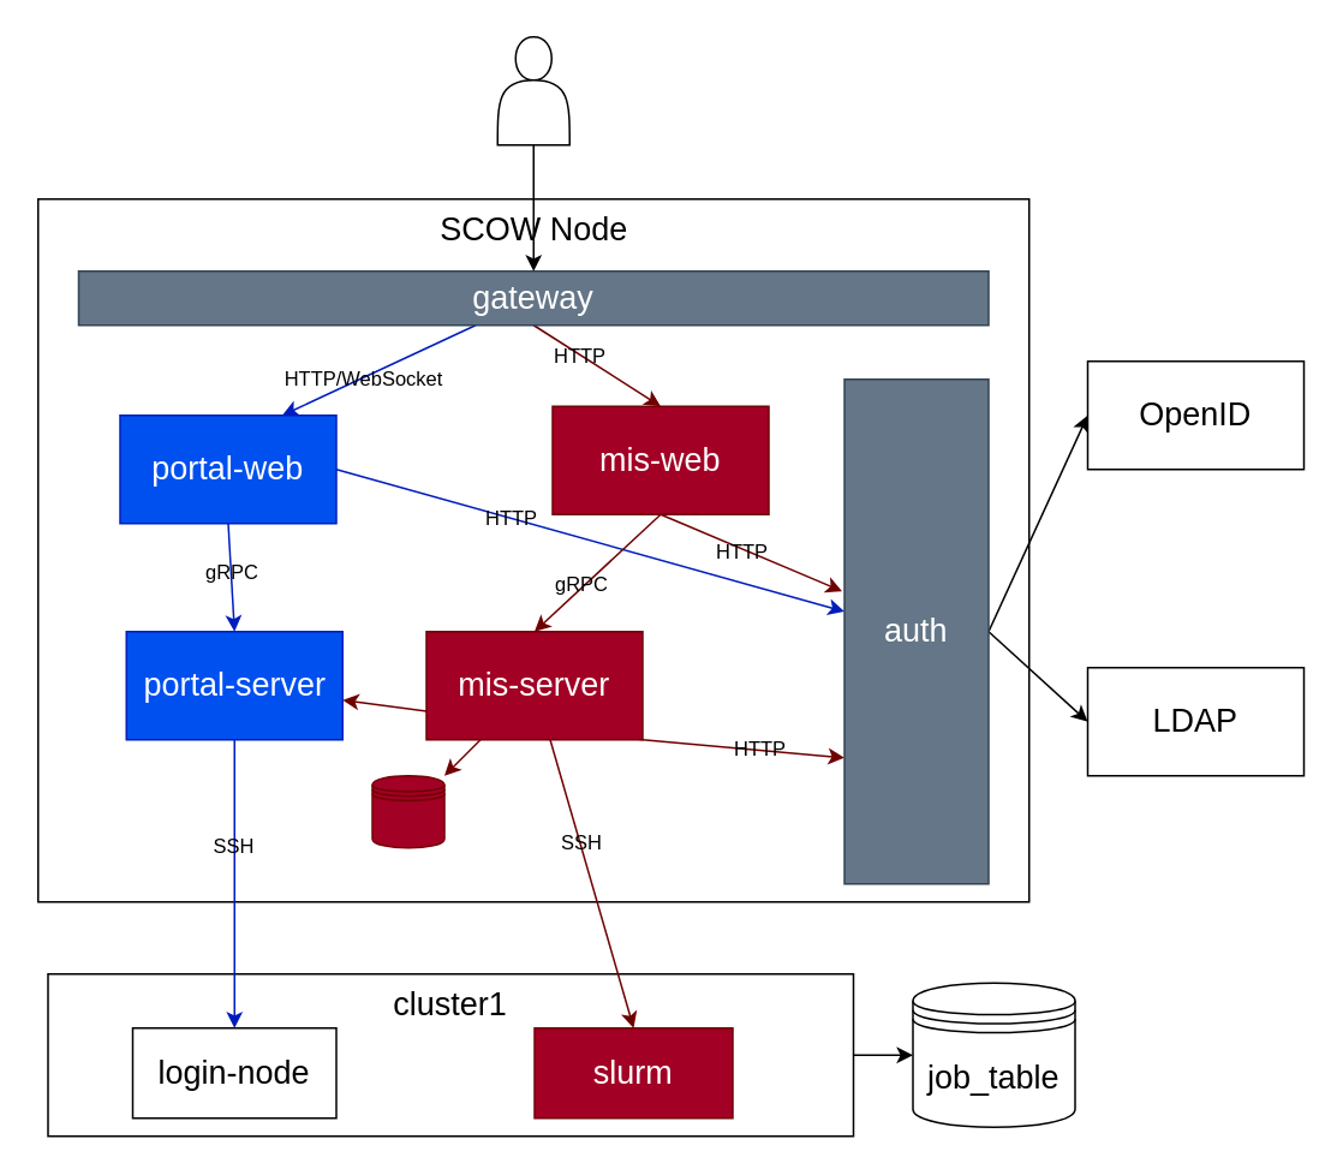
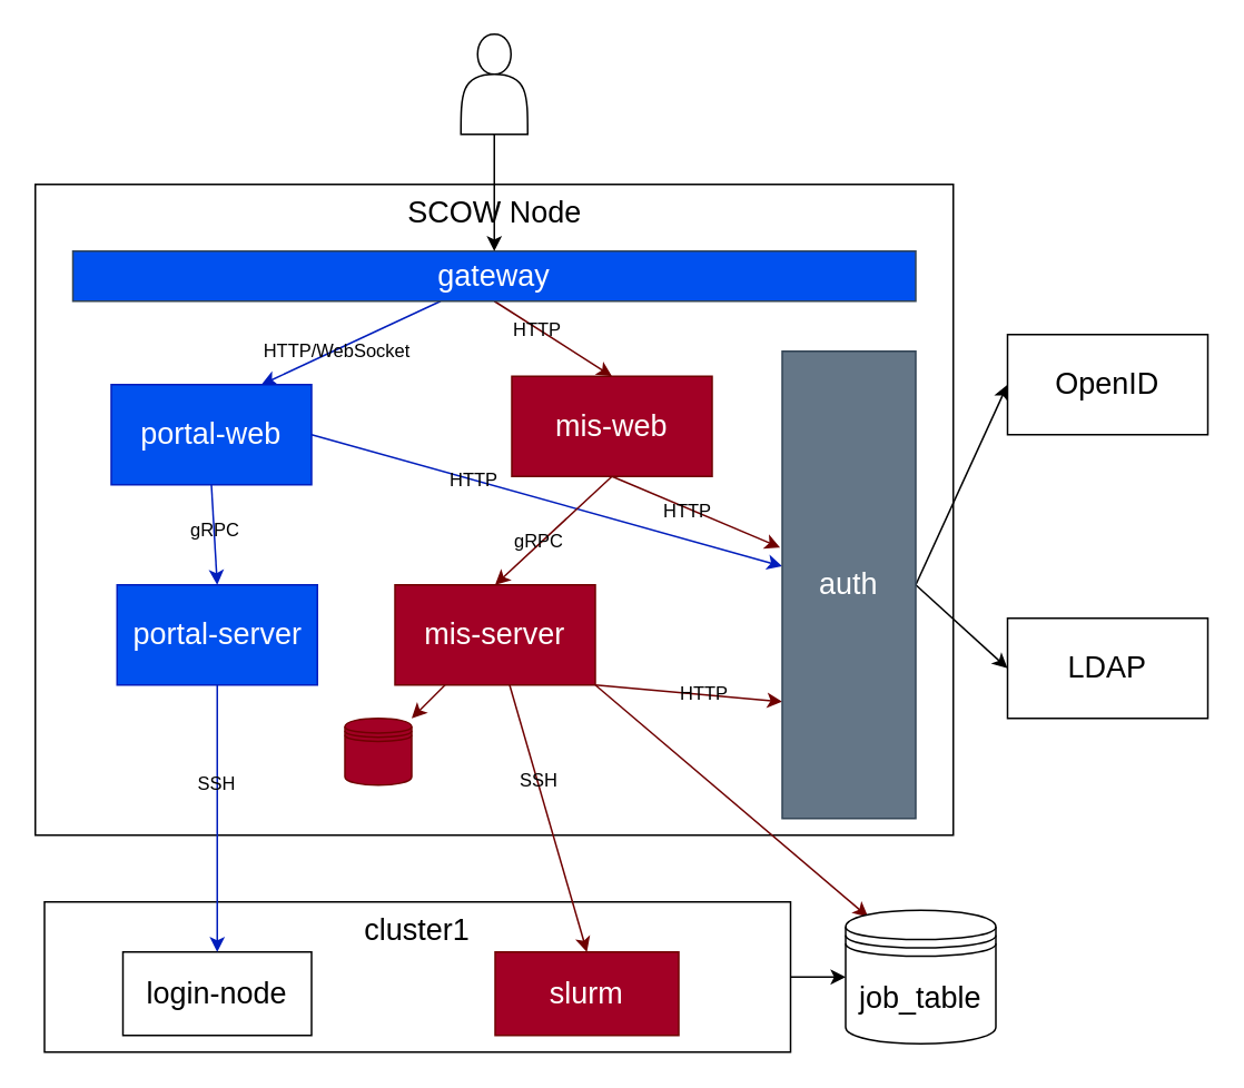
  <mxCell id="0" />
  <mxCell id="1" parent="0" />
  <mxCell id="2" style="edgeStyle=none;html=1;exitX=1;exitY=0.5;exitDx=0;exitDy=0;entryX=0;entryY=0.5;entryDx=0;entryDy=0;fontSize=18;labelBackgroundColor=none;" parent="1" source="3" target="25" edge="1"><mxGeometry relative="1" as="geometry" /></mxCell>
  <mxCell id="3" value="cluster1" style="rounded=0;whiteSpace=wrap;html=1;verticalAlign=top;fontSize=18;fillColor=none;labelBackgroundColor=none;" parent="1" vertex="1"><mxGeometry x="26" y="540" width="447" height="90" as="geometry" /></mxCell>
  <mxCell id="4" value="SCOW Node" style="rounded=0;whiteSpace=wrap;html=1;fillColor=none;verticalAlign=top;fontSize=18;labelBackgroundColor=none;" parent="1" vertex="1"><mxGeometry x="20.5" y="110" width="550" height="390" as="geometry" /></mxCell>
  <mxCell id="5" style="edgeStyle=none;html=1;exitX=0.5;exitY=1;exitDx=0;exitDy=0;entryX=0.5;entryY=0;entryDx=0;entryDy=0;fillColor=#a20025;strokeColor=#6F0000;labelBackgroundColor=none;" parent="1" source="9" target="32" edge="1"><mxGeometry relative="1" as="geometry" /></mxCell>
  <mxCell id="6" value="HTTP" style="edgeLabel;html=1;align=center;verticalAlign=middle;resizable=0;points=[];labelBackgroundColor=none;" parent="5" vertex="1" connectable="0"><mxGeometry x="-0.271" y="-1" relative="1" as="geometry"><mxPoint as="offset" /></mxGeometry></mxCell>
  <mxCell id="7" style="edgeStyle=none;html=1;entryX=0.75;entryY=0;entryDx=0;entryDy=0;fillColor=#0050ef;strokeColor=#001DBC;labelBackgroundColor=none;" parent="1" source="9" target="17" edge="1"><mxGeometry relative="1" as="geometry" /></mxCell>
  <mxCell id="8" value="HTTP/WebSocket" style="edgeLabel;html=1;align=center;verticalAlign=middle;resizable=0;points=[];labelBackgroundColor=none;" parent="7" vertex="1" connectable="0"><mxGeometry x="0.164" relative="1" as="geometry"><mxPoint as="offset" /></mxGeometry></mxCell>
- <mxCell id="9" value="gateway" style="rounded=0;whiteSpace=wrap;html=1;fontSize=18;fillColor=#647687;fontColor=#ffffff;strokeColor=#314354;labelBackgroundColor=none;" parent="1" vertex="1"><mxGeometry x="43" y="150" width="505" height="30" as="geometry" /></mxCell>
+ <mxCell id="9" value="gateway" style="rounded=0;whiteSpace=wrap;html=1;fontSize=18;fillColor=#0050ef;fontColor=#ffffff;strokeColor=#314354;labelBackgroundColor=none;" parent="1" vertex="1"><mxGeometry x="43" y="150" width="505" height="30" as="geometry" /></mxCell>
  <mxCell id="10" value="" style="edgeStyle=none;html=1;entryX=0.5;entryY=0;entryDx=0;entryDy=0;labelBackgroundColor=none;" parent="1" source="11" target="9" edge="1"><mxGeometry relative="1" as="geometry" /></mxCell>
  <mxCell id="11" value="" style="shape=actor;whiteSpace=wrap;html=1;labelBackgroundColor=none;" parent="1" vertex="1"><mxGeometry x="275.5" y="20" width="40" height="60" as="geometry" /></mxCell>
- <mxCell id="12" style="edgeStyle=none;html=1;fontSize=18;exitX=1;exitY=1;exitDx=0;exitDy=0;fillColor=#a20025;strokeColor=#6F0000;labelBackgroundColor=none;" parent="1" source="21" target="40" edge="1"><mxGeometry relative="1" as="geometry"><mxPoint x="23" y="320" as="targetPoint" /></mxGeometry></mxCell>
+ <mxCell id="12" style="edgeStyle=none;html=1;entryX=0.15;entryY=0.05;entryDx=0;entryDy=0;fontSize=18;exitX=1;exitY=1;exitDx=0;exitDy=0;fillColor=#a20025;strokeColor=#6F0000;entryPerimeter=0;labelBackgroundColor=none;" parent="1" source="21" target="25" edge="1"><mxGeometry relative="1" as="geometry"><mxPoint x="23" y="320" as="targetPoint" /></mxGeometry></mxCell>
  <mxCell id="13" style="edgeStyle=none;html=1;exitX=1;exitY=0.5;exitDx=0;exitDy=0;fillColor=#0050ef;strokeColor=#001DBC;labelBackgroundColor=none;" parent="1" source="17" target="24" edge="1"><mxGeometry relative="1" as="geometry" /></mxCell>
  <mxCell id="14" value="HTTP" style="edgeLabel;html=1;align=center;verticalAlign=middle;resizable=0;points=[];labelBackgroundColor=none;" parent="13" vertex="1" connectable="0"><mxGeometry x="-0.314" relative="1" as="geometry"><mxPoint as="offset" /></mxGeometry></mxCell>
  <mxCell id="15" style="edgeStyle=none;html=1;exitX=0.5;exitY=1;exitDx=0;exitDy=0;entryX=0.5;entryY=0;entryDx=0;entryDy=0;fontSize=18;fillColor=#0050ef;strokeColor=#001DBC;labelBackgroundColor=none;" parent="1" source="17" target="40" edge="1"><mxGeometry relative="1" as="geometry" /></mxCell>
  <mxCell id="16" value="gRPC" style="edgeLabel;html=1;align=center;verticalAlign=middle;resizable=0;points=[];labelBackgroundColor=none;" parent="15" vertex="1" connectable="0"><mxGeometry x="-0.108" relative="1" as="geometry"><mxPoint as="offset" /></mxGeometry></mxCell>
  <mxCell id="17" value="portal-web" style="whiteSpace=wrap;html=1;fontSize=18;fillColor=#0050ef;fontColor=#ffffff;strokeColor=#001DBC;labelBackgroundColor=none;" parent="1" vertex="1"><mxGeometry x="66" y="230" width="120" height="60" as="geometry" /></mxCell>
  <mxCell id="18" style="edgeStyle=none;html=1;fontSize=18;fillColor=#a20025;strokeColor=#6F0000;labelBackgroundColor=none;" parent="1" source="21" target="33" edge="1"><mxGeometry relative="1" as="geometry" /></mxCell>
  <mxCell id="19" style="edgeStyle=none;html=1;exitX=1;exitY=1;exitDx=0;exitDy=0;entryX=0;entryY=0.75;entryDx=0;entryDy=0;fillColor=#a20025;strokeColor=#6F0000;labelBackgroundColor=none;" parent="1" source="21" target="24" edge="1"><mxGeometry relative="1" as="geometry" /></mxCell>
  <mxCell id="20" value="HTTP" style="edgeLabel;html=1;align=center;verticalAlign=middle;resizable=0;points=[];labelBackgroundColor=none;" parent="19" vertex="1" connectable="0"><mxGeometry x="0.151" y="1" relative="1" as="geometry"><mxPoint as="offset" /></mxGeometry></mxCell>
  <mxCell id="21" value="&lt;span style=&quot;font-size: 18px&quot;&gt;mis-server&lt;br&gt;&lt;/span&gt;" style="whiteSpace=wrap;html=1;fillColor=#a20025;fontColor=#ffffff;strokeColor=#6F0000;labelBackgroundColor=none;" parent="1" vertex="1"><mxGeometry x="236" y="350" width="120" height="60" as="geometry" /></mxCell>
  <mxCell id="22" style="edgeStyle=none;html=1;entryX=0;entryY=0.5;entryDx=0;entryDy=0;fontSize=18;exitX=1;exitY=0.5;exitDx=0;exitDy=0;labelBackgroundColor=none;" parent="1" source="24" target="27" edge="1"><mxGeometry relative="1" as="geometry" /></mxCell>
  <mxCell id="23" style="edgeStyle=none;html=1;exitX=1;exitY=0.5;exitDx=0;exitDy=0;entryX=0;entryY=0.5;entryDx=0;entryDy=0;fontSize=18;labelBackgroundColor=none;" parent="1" source="24" target="26" edge="1"><mxGeometry relative="1" as="geometry" /></mxCell>
  <mxCell id="24" value="auth" style="whiteSpace=wrap;html=1;fontSize=18;fillColor=#647687;fontColor=#ffffff;strokeColor=#314354;labelBackgroundColor=none;" parent="1" vertex="1"><mxGeometry x="468" y="210" width="80" height="280" as="geometry" /></mxCell>
  <mxCell id="25" value="job_table" style="shape=datastore;whiteSpace=wrap;html=1;fontSize=18;labelBackgroundColor=none;" parent="1" vertex="1"><mxGeometry x="506" y="545" width="90" height="80" as="geometry" /></mxCell>
  <mxCell id="26" value="LDAP" style="whiteSpace=wrap;html=1;fontSize=18;labelBackgroundColor=none;" parent="1" vertex="1"><mxGeometry x="603" y="370" width="120" height="60" as="geometry" /></mxCell>
  <mxCell id="27" value="&lt;span style=&quot;font-size: 18px&quot;&gt;OpenID&lt;/span&gt;" style="whiteSpace=wrap;html=1;labelBackgroundColor=none;" parent="1" vertex="1"><mxGeometry x="603" y="200" width="120" height="60" as="geometry" /></mxCell>
  <mxCell id="28" style="edgeStyle=none;html=1;exitX=0.5;exitY=1;exitDx=0;exitDy=0;entryX=-0.016;entryY=0.42;entryDx=0;entryDy=0;entryPerimeter=0;fillColor=#a20025;strokeColor=#6F0000;labelBackgroundColor=none;" parent="1" source="32" target="24" edge="1"><mxGeometry relative="1" as="geometry" /></mxCell>
  <mxCell id="29" value="HTTP" style="edgeLabel;html=1;align=center;verticalAlign=middle;resizable=0;points=[];labelBackgroundColor=none;" parent="28" vertex="1" connectable="0"><mxGeometry x="-0.11" y="-1" relative="1" as="geometry"><mxPoint as="offset" /></mxGeometry></mxCell>
  <mxCell id="30" style="edgeStyle=none;html=1;exitX=0.5;exitY=1;exitDx=0;exitDy=0;entryX=0.5;entryY=0;entryDx=0;entryDy=0;fontSize=18;fillColor=#a20025;strokeColor=#6F0000;labelBackgroundColor=none;" parent="1" source="32" target="21" edge="1"><mxGeometry relative="1" as="geometry" /></mxCell>
  <mxCell id="31" value="gRPC" style="edgeLabel;html=1;align=center;verticalAlign=middle;resizable=0;points=[];labelBackgroundColor=none;" parent="30" vertex="1" connectable="0"><mxGeometry x="0.242" y="-2" relative="1" as="geometry"><mxPoint as="offset" /></mxGeometry></mxCell>
  <mxCell id="32" value="mis-web" style="whiteSpace=wrap;html=1;fontSize=18;fillColor=#a20025;fontColor=#ffffff;strokeColor=#6F0000;labelBackgroundColor=none;" parent="1" vertex="1"><mxGeometry x="306" y="225" width="120" height="60" as="geometry" /></mxCell>
  <mxCell id="33" value="" style="shape=datastore;whiteSpace=wrap;html=1;fontSize=18;fillColor=#a20025;fontColor=#ffffff;strokeColor=#6F0000;labelBackgroundColor=none;" parent="1" vertex="1"><mxGeometry x="206" y="430" width="40" height="40" as="geometry" /></mxCell>
  <mxCell id="34" value="slurm" style="rounded=0;whiteSpace=wrap;html=1;fontSize=18;fillColor=#a20025;fontColor=#ffffff;strokeColor=#6F0000;labelBackgroundColor=none;" parent="1" vertex="1"><mxGeometry x="296" y="570" width="110" height="50" as="geometry" /></mxCell>
  <mxCell id="35" style="edgeStyle=none;html=1;fontSize=18;entryX=0.5;entryY=0;entryDx=0;entryDy=0;fillColor=#a20025;strokeColor=#6F0000;labelBackgroundColor=none;" parent="1" source="21" target="34" edge="1"><mxGeometry relative="1" as="geometry"><mxPoint x="205.282" y="531.784" as="targetPoint" /><mxPoint x="347.25" y="480" as="sourcePoint" /></mxGeometry></mxCell>
  <mxCell id="36" value="SSH" style="edgeLabel;html=1;align=center;verticalAlign=middle;resizable=0;points=[];labelBackgroundColor=none;" parent="35" vertex="1" connectable="0"><mxGeometry x="-0.291" relative="1" as="geometry"><mxPoint as="offset" /></mxGeometry></mxCell>
  <mxCell id="37" value="login-node" style="rounded=0;whiteSpace=wrap;html=1;fontSize=18;labelBackgroundColor=none;" parent="1" vertex="1"><mxGeometry x="73" y="570" width="113" height="50" as="geometry" /></mxCell>
  <mxCell id="38" style="edgeStyle=none;html=1;exitX=0.5;exitY=1;exitDx=0;exitDy=0;fillColor=#0050ef;strokeColor=#001DBC;" edge="1" parent="1" source="40" target="37"><mxGeometry relative="1" as="geometry" /></mxCell>
  <mxCell id="39" value="SSH" style="edgeLabel;html=1;align=center;verticalAlign=middle;resizable=0;points=[];labelBackgroundColor=none;" vertex="1" connectable="0" parent="38"><mxGeometry x="-0.274" y="-1" relative="1" as="geometry"><mxPoint as="offset" /></mxGeometry></mxCell>
  <mxCell id="40" value="portal-server" style="whiteSpace=wrap;html=1;fontSize=18;fillColor=#0050ef;fontColor=#ffffff;strokeColor=#001DBC;labelBackgroundColor=none;" vertex="1" parent="1"><mxGeometry x="69.5" y="350" width="120" height="60" as="geometry" /></mxCell>
